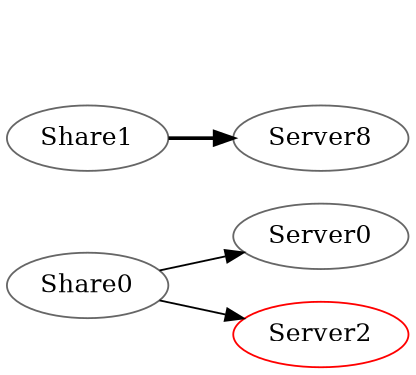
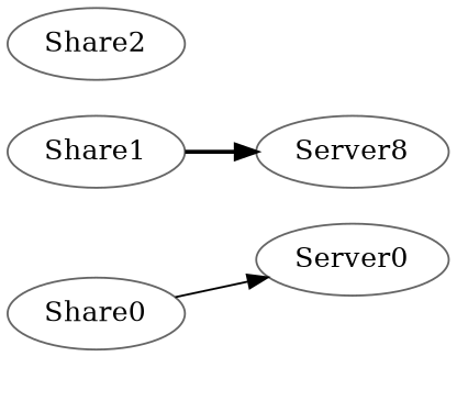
  digraph {
    rankdir=LR
    node [color=gray40]
    edge [style=solid]
    Share0
    Share1
+   Share2
    Server0
-   Server2 [color=red]
    n6 [label=Server8]
    subgraph sub_1 {
      rank=same
      Share0
      Share1
+     Share2
    }
    subgraph sub_2 {
      rank=same
      Server0
-     Server2
      n6
    }
    Share0 -> Server0
-   Share0 -> Server2
    Share1 -> n6 [style=bold]
  }
